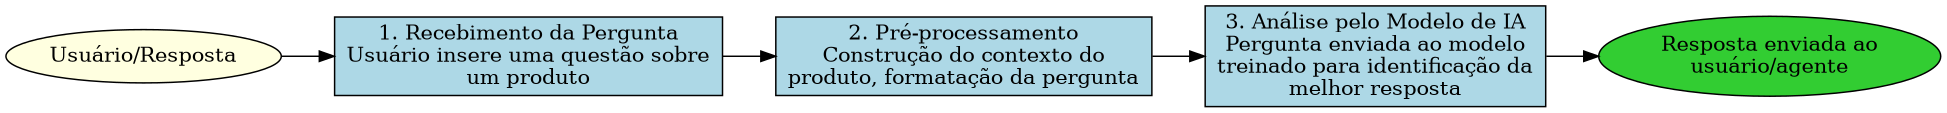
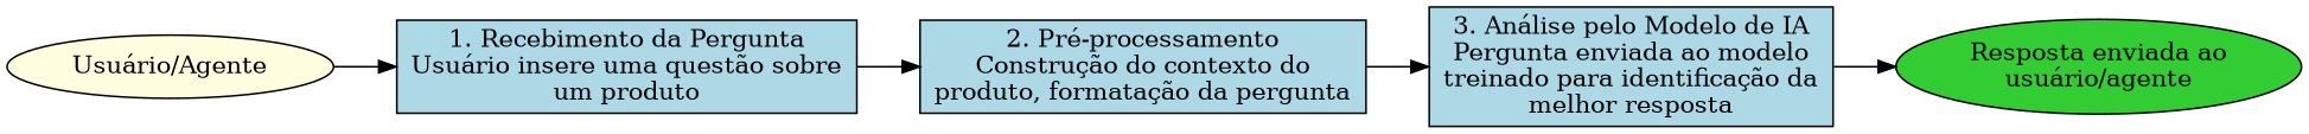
  digraph {
    nodesep=3
    rankdir=LR
    node [fillcolor=lightblue shape=box style=filled]
-   n1 [fillcolor=lightyellow label="Usuário/Resposta" shape=ellipse]
+   n1 [fillcolor=lightyellow label="Usuário/Agente" shape=ellipse]
    n2 [label="1. Recebimento da Pergunta\nUsuário insere uma questão sobre\num produto"]
    n3 [label="2. Pré-processamento\nConstrução do contexto do\nproduto, formatação da pergunta"]
    n4 [label="3. Análise pelo Modelo de IA\nPergunta enviada ao modelo\ntreinado para identificação da\nmelhor resposta"]
    n5 [fillcolor=limegreen label="Resposta enviada ao\nusuário/agente" shape=ellipse]
    n1 -> n2
    n2 -> n3
    n3 -> n4
    n4 -> n5
  }
